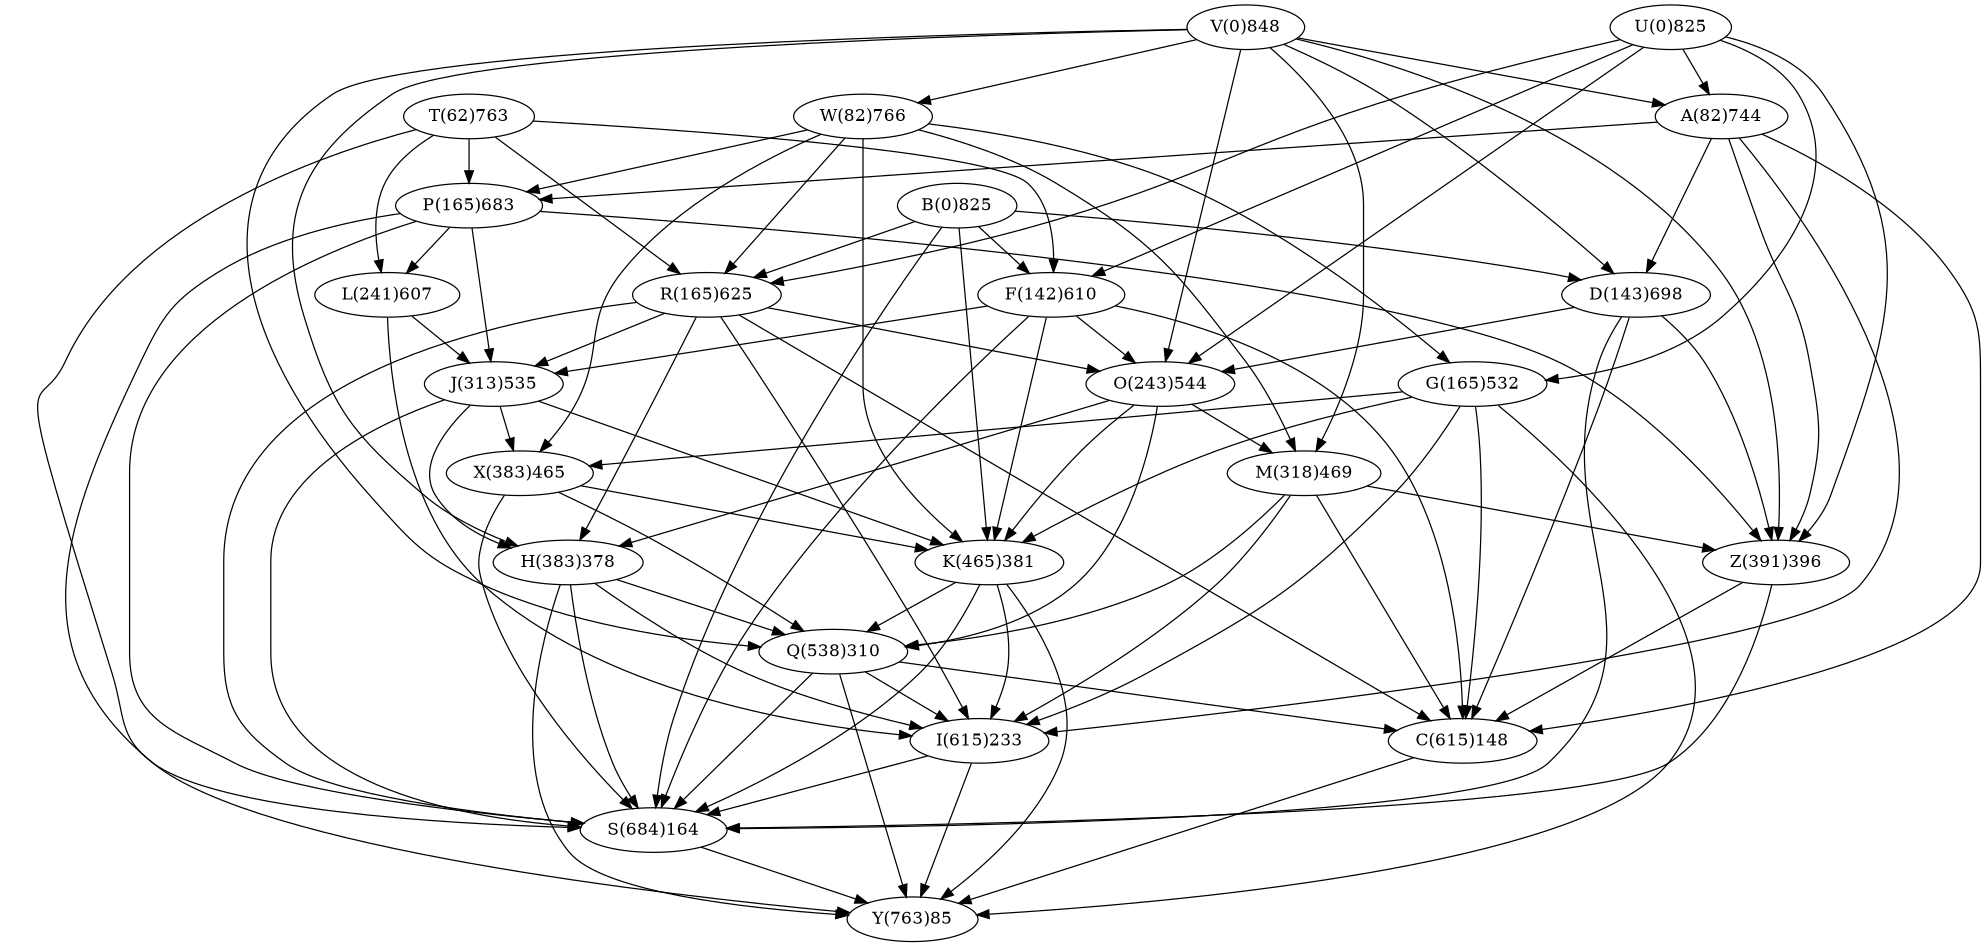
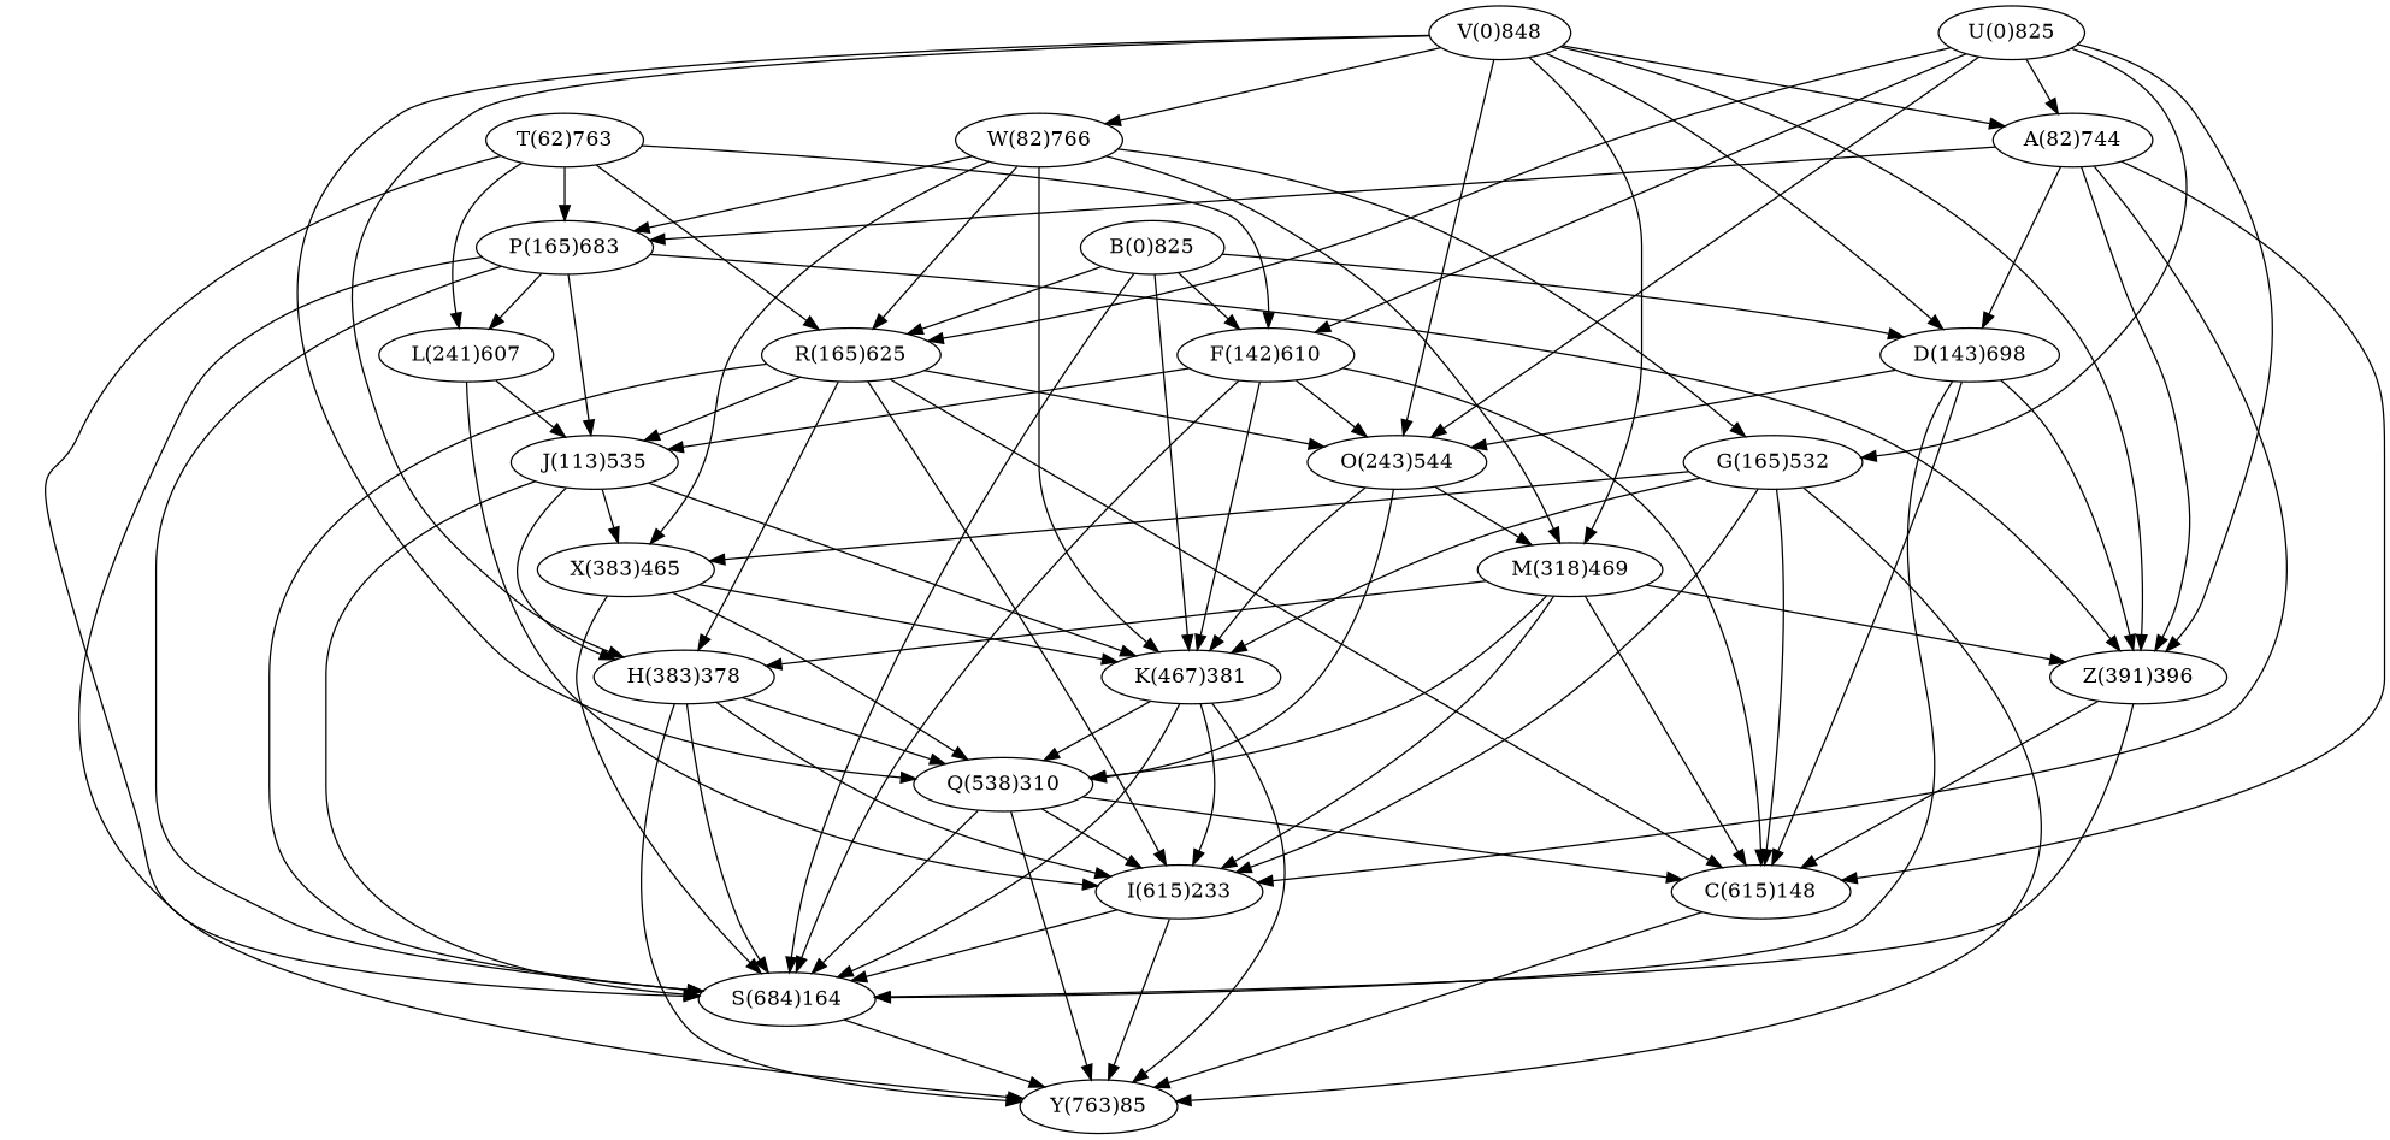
  digraph {
    "V(0)848"
    "H(383)378"
    n3 [label="D(143)698"]
    "W(82)766"
    "A(82)744"
    "O(243)544"
    "M(318)469"
    "Z(391)396"
    "Q(538)310"
    "Y(763)85"
    "S(684)164"
    "I(615)233"
    "C(615)148"
    n14 [label="R(165)625"]
    "G(165)532"
-   "K(467)381" [label="K(465)381"]
+   "K(467)381"
    "X(383)465"
    "P(165)683"
    "U(0)825"
    "F(142)610"
-   "J(313)535"
+   "J(313)535" [label="J(113)535"]
    "B(0)825"
    "T(62)763"
    "L(241)607"
    "V(0)848" -> "H(383)378"
    "V(0)848" -> n3
    "V(0)848" -> "W(82)766"
    "V(0)848" -> "A(82)744"
    "V(0)848" -> "O(243)544"
    "V(0)848" -> "M(318)469"
    "V(0)848" -> "Z(391)396"
    "V(0)848" -> "Q(538)310"
    "H(383)378" -> "Q(538)310"
    "H(383)378" -> "Y(763)85"
    "H(383)378" -> "S(684)164"
    "H(383)378" -> "I(615)233"
    n3 -> "O(243)544"
    n3 -> "Z(391)396"
    n3 -> "S(684)164"
    n3 -> "C(615)148"
    "W(82)766" -> "M(318)469"
    "W(82)766" -> n14
    "W(82)766" -> "G(165)532"
    "W(82)766" -> "K(467)381"
    "W(82)766" -> "X(383)465"
    "W(82)766" -> "P(165)683"
    "A(82)744" -> n3
    "A(82)744" -> "Z(391)396"
    "A(82)744" -> "I(615)233"
    "A(82)744" -> "C(615)148"
    "A(82)744" -> "P(165)683"
-   "O(243)544" -> "H(383)378"
+   "M(318)469" -> "H(383)378"
    "O(243)544" -> "M(318)469"
    "O(243)544" -> "Q(538)310"
    "O(243)544" -> "K(467)381"
    "M(318)469" -> "Z(391)396"
    "M(318)469" -> "Q(538)310"
    "M(318)469" -> "I(615)233"
    "M(318)469" -> "C(615)148"
    "Z(391)396" -> "S(684)164"
    "Z(391)396" -> "C(615)148"
    "Q(538)310" -> "Y(763)85"
    "Q(538)310" -> "S(684)164"
    "Q(538)310" -> "I(615)233"
    "Q(538)310" -> "C(615)148"
    "S(684)164" -> "Y(763)85"
    "I(615)233" -> "Y(763)85"
    "I(615)233" -> "S(684)164"
    "C(615)148" -> "Y(763)85"
    n14 -> "H(383)378"
    n14 -> "O(243)544"
    n14 -> "S(684)164"
    n14 -> "I(615)233"
    n14 -> "C(615)148"
    n14 -> "J(313)535"
    "G(165)532" -> "Y(763)85"
    "G(165)532" -> "I(615)233"
    "G(165)532" -> "C(615)148"
    "G(165)532" -> "K(467)381"
    "G(165)532" -> "X(383)465"
    "K(467)381" -> "Q(538)310"
    "K(467)381" -> "Y(763)85"
    "K(467)381" -> "S(684)164"
    "K(467)381" -> "I(615)233"
    "X(383)465" -> "Q(538)310"
    "X(383)465" -> "S(684)164"
    "X(383)465" -> "K(467)381"
    "P(165)683" -> "Z(391)396"
    "P(165)683" -> "Y(763)85"
    "P(165)683" -> "S(684)164"
    "P(165)683" -> "J(313)535"
    "P(165)683" -> "L(241)607"
    "U(0)825" -> "A(82)744"
    "U(0)825" -> "O(243)544"
    "U(0)825" -> "Z(391)396"
    "U(0)825" -> n14
    "U(0)825" -> "G(165)532"
    "U(0)825" -> "F(142)610"
    "F(142)610" -> "O(243)544"
    "F(142)610" -> "S(684)164"
    "F(142)610" -> "C(615)148"
    "F(142)610" -> "K(467)381"
    "F(142)610" -> "J(313)535"
    "J(313)535" -> "H(383)378"
    "J(313)535" -> "S(684)164"
    "J(313)535" -> "K(467)381"
    "J(313)535" -> "X(383)465"
    "B(0)825" -> n3
    "B(0)825" -> "S(684)164"
    "B(0)825" -> n14
    "B(0)825" -> "K(467)381"
    "B(0)825" -> "F(142)610"
    "T(62)763" -> "S(684)164"
    "T(62)763" -> n14
    "T(62)763" -> "P(165)683"
    "T(62)763" -> "F(142)610"
    "T(62)763" -> "L(241)607"
    "L(241)607" -> "I(615)233"
    "L(241)607" -> "J(313)535"
  }
